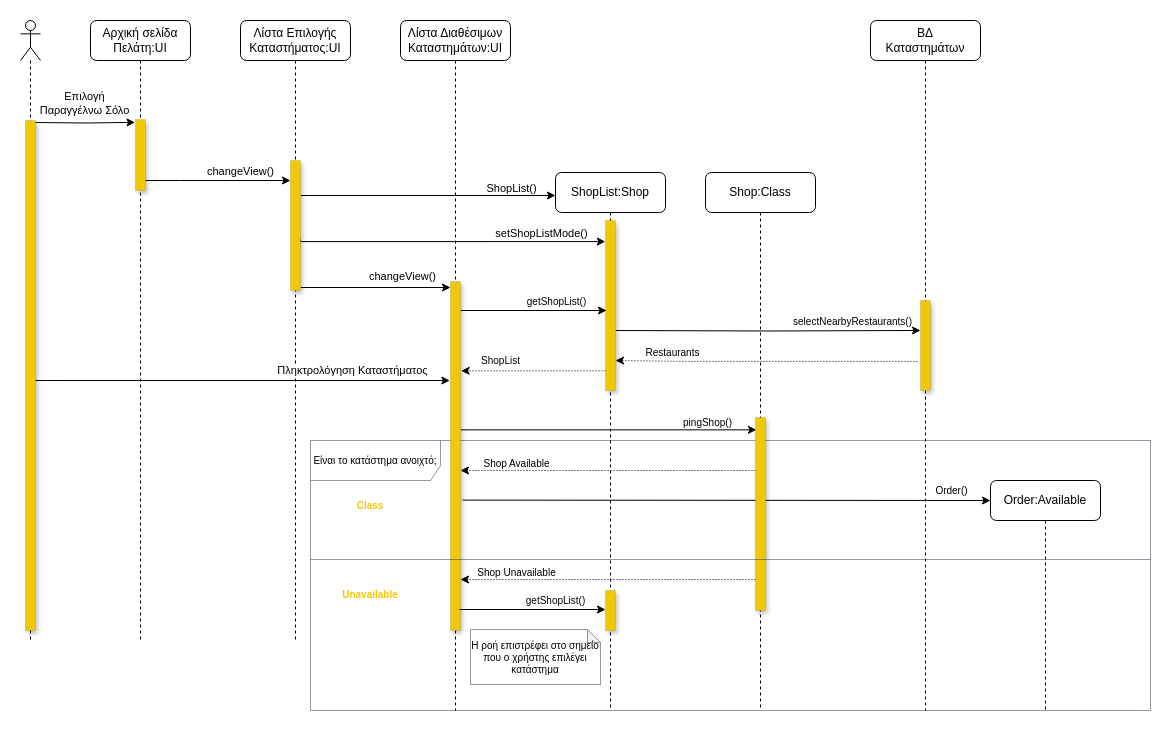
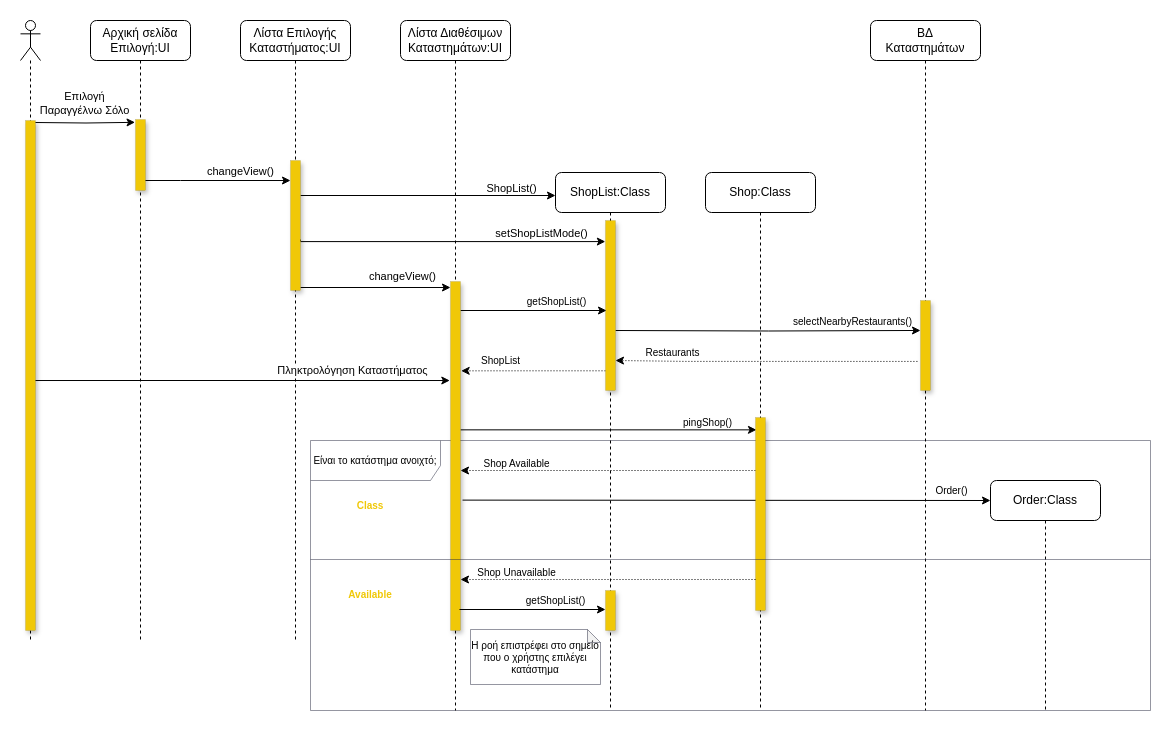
  <mxCell id="0" />
  <mxCell id="1" parent="0" />
  <mxCell id="2" value="Είναι το κατάστημα ανοιχτό;" style="shape=umlFrame;whiteSpace=wrap;html=1;fontSize=10;width=130;height=40;strokeWidth=0.5;strokeColor=#2B2D42;" vertex="1" parent="1"><mxGeometry x="310" y="440" width="840" height="270" as="geometry" /></mxCell>
  <mxCell id="3" value="" style="shape=umlLifeline;participant=umlActor;perimeter=lifelinePerimeter;whiteSpace=wrap;html=1;container=1;collapsible=0;recursiveResize=0;verticalAlign=top;spacingTop=36;outlineConnect=0;" parent="1" vertex="1"><mxGeometry y="20" width="20" height="620" as="geometry" x="20" /></mxCell>
  <mxCell id="4" value="" style="points=[];perimeter=orthogonalPerimeter;rounded=0;shadow=1;strokeWidth=0;fillColor=#F0C808;strokeColor=default;dashed=1;dashPattern=1 4;" parent="3" vertex="1"><mxGeometry x="5" y="100" width="10" height="510" as="geometry" /></mxCell>
- <mxCell id="5" value="Αρχική σελίδα Πελάτη:UI" style="shape=umlLifeline;perimeter=lifelinePerimeter;whiteSpace=wrap;html=1;container=1;collapsible=0;recursiveResize=0;outlineConnect=0;glass=0;rounded=1;" parent="1" vertex="1"><mxGeometry x="90" y="20" width="100" height="620" as="geometry" /></mxCell>
+ <mxCell id="5" value="Αρχική σελίδα Επιλογή:UI" style="shape=umlLifeline;perimeter=lifelinePerimeter;whiteSpace=wrap;html=1;container=1;collapsible=0;recursiveResize=0;outlineConnect=0;glass=0;rounded=1;" parent="1" vertex="1"><mxGeometry x="90" y="20" width="100" height="620" as="geometry" /></mxCell>
  <mxCell id="6" value="" style="html=1;points=[];perimeter=orthogonalPerimeter;fillColor=#F0C808;strokeColor=default;shadow=1;dashed=1;dashPattern=1 4;strokeWidth=0;" parent="5" vertex="1"><mxGeometry x="45" y="99" width="10" height="71" as="geometry" /></mxCell>
- <mxCell id="7" value="ShopList:Shop" style="shape=umlLifeline;perimeter=lifelinePerimeter;whiteSpace=wrap;html=1;container=0;collapsible=0;recursiveResize=0;outlineConnect=0;glass=0;rounded=1;" parent="1" vertex="1"><mxGeometry x="555" y="172" width="110" height="538" as="geometry" /></mxCell>
+ <mxCell id="7" value="ShopList:Class" style="shape=umlLifeline;perimeter=lifelinePerimeter;whiteSpace=wrap;html=1;container=0;collapsible=0;recursiveResize=0;outlineConnect=0;glass=0;rounded=1;" parent="1" vertex="1"><mxGeometry x="555" y="172" width="110" height="538" as="geometry" /></mxCell>
  <mxCell id="8" value="ΒΔ &lt;br&gt;Καταστημάτων" style="shape=umlLifeline;perimeter=lifelinePerimeter;whiteSpace=wrap;html=1;container=0;collapsible=0;recursiveResize=0;outlineConnect=0;glass=0;rounded=1;" parent="1" vertex="1"><mxGeometry x="870" y="20" width="110" height="690" as="geometry" /></mxCell>
  <mxCell id="9" style="edgeStyle=orthogonalEdgeStyle;rounded=0;orthogonalLoop=1;jettySize=auto;html=1;entryX=-0.046;entryY=0.04;entryDx=0;entryDy=0;entryPerimeter=0;" parent="1" target="6" edge="1"><mxGeometry relative="1" as="geometry"><mxPoint x="35" y="122" as="sourcePoint" /><Array as="points" /></mxGeometry></mxCell>
  <mxCell id="10" value="Επιλογή &lt;br&gt;Παραγγέλνω Σόλο" style="edgeLabel;html=1;align=center;verticalAlign=middle;resizable=0;points=[];" vertex="1" connectable="0" parent="9"><mxGeometry x="-0.143" y="2" relative="1" as="geometry"><mxPoint x="5" y="-18" as="offset" /></mxGeometry></mxCell>
  <mxCell id="11" style="edgeStyle=orthogonalEdgeStyle;rounded=0;orthogonalLoop=1;jettySize=auto;html=1;entryX=0;entryY=0.333;entryDx=0;entryDy=0;entryPerimeter=0;" edge="1" parent="1" target="36"><mxGeometry relative="1" as="geometry"><mxPoint x="615" y="330" as="sourcePoint" /><mxPoint x="755" y="330.04" as="targetPoint" /><Array as="points" /></mxGeometry></mxCell>
  <mxCell id="12" value="&lt;font style=&quot;font-size: 10px;&quot;&gt;selectNearbyRestaurants()&lt;/font&gt;" style="edgeLabel;html=1;align=center;verticalAlign=middle;resizable=0;points=[];" vertex="1" connectable="0" parent="11"><mxGeometry x="-0.348" y="1" relative="1" as="geometry"><mxPoint x="136" y="-9" as="offset" /></mxGeometry></mxCell>
  <mxCell id="13" style="edgeStyle=orthogonalEdgeStyle;rounded=0;orthogonalLoop=1;jettySize=auto;html=1;entryX=1.067;entryY=0.256;entryDx=0;entryDy=0;entryPerimeter=0;fontSize=10;dashed=1;dashPattern=1 2;" edge="1" parent="1" source="14" target="28"><mxGeometry relative="1" as="geometry"><Array as="points"><mxPoint x="533" y="370" /></Array></mxGeometry></mxCell>
  <mxCell id="14" value="" style="html=1;points=[];perimeter=orthogonalPerimeter;fillColor=#F0C808;strokeColor=default;shadow=1;dashed=1;dashPattern=1 4;strokeWidth=0;" parent="1" vertex="1"><mxGeometry x="605" y="220" width="10" height="170" as="geometry" /></mxCell>
  <mxCell id="15" value="Λίστα Επιλογής Καταστήματος:UI" style="shape=umlLifeline;perimeter=lifelinePerimeter;whiteSpace=wrap;html=1;container=0;collapsible=0;recursiveResize=0;outlineConnect=0;glass=0;rounded=1;" vertex="1" parent="1"><mxGeometry x="240" y="20" width="110" height="620" as="geometry" /></mxCell>
  <mxCell id="16" value="Λίστα Διαθέσιμων Καταστημάτων:UI" style="shape=umlLifeline;perimeter=lifelinePerimeter;whiteSpace=wrap;html=1;container=0;collapsible=0;recursiveResize=0;outlineConnect=0;glass=0;rounded=1;" vertex="1" parent="1"><mxGeometry x="400" y="20" width="110" height="690" as="geometry" /></mxCell>
  <mxCell id="17" style="edgeStyle=orthogonalEdgeStyle;rounded=0;orthogonalLoop=1;jettySize=auto;html=1;fontSize=11;" edge="1" parent="1" source="23"><mxGeometry relative="1" as="geometry"><mxPoint x="555" y="195" as="targetPoint" /><Array as="points"><mxPoint x="550" y="195" /><mxPoint x="550" y="195" /></Array></mxGeometry></mxCell>
  <mxCell id="18" value="ShopList()" style="edgeLabel;html=1;align=center;verticalAlign=middle;resizable=0;points=[];fontSize=11;" vertex="1" connectable="0" parent="17"><mxGeometry x="0.739" y="1" relative="1" as="geometry"><mxPoint x="-12" y="-7" as="offset" /></mxGeometry></mxCell>
  <mxCell id="19" style="edgeStyle=orthogonalEdgeStyle;rounded=0;orthogonalLoop=1;jettySize=auto;html=1;fontSize=11;" edge="1" parent="1" source="23"><mxGeometry relative="1" as="geometry"><mxPoint x="450" y="287" as="targetPoint" /><Array as="points"><mxPoint x="450" y="287" /></Array></mxGeometry></mxCell>
  <mxCell id="20" value="changeView()" style="edgeLabel;html=1;align=center;verticalAlign=middle;resizable=0;points=[];fontSize=11;" vertex="1" connectable="0" parent="19"><mxGeometry x="0.11" y="-1" relative="1" as="geometry"><mxPoint x="18" y="-13" as="offset" /></mxGeometry></mxCell>
  <mxCell id="21" style="edgeStyle=orthogonalEdgeStyle;rounded=0;orthogonalLoop=1;jettySize=auto;html=1;fontSize=11;entryX=-0.015;entryY=0.124;entryDx=0;entryDy=0;entryPerimeter=0;" edge="1" parent="1" target="14"><mxGeometry relative="1" as="geometry"><mxPoint x="300" y="239" as="sourcePoint" /><mxPoint x="600" y="241" as="targetPoint" /><Array as="points"><mxPoint x="300" y="241" /></Array></mxGeometry></mxCell>
  <mxCell id="22" value="setShopListMode()" style="edgeLabel;html=1;align=center;verticalAlign=middle;resizable=0;points=[];fontSize=11;" vertex="1" connectable="0" parent="21"><mxGeometry x="0.66" relative="1" as="geometry"><mxPoint x="-12" y="-9" as="offset" /></mxGeometry></mxCell>
  <mxCell id="23" value="" style="html=1;points=[];perimeter=orthogonalPerimeter;fillColor=#F0C808;strokeColor=default;shadow=1;dashed=1;dashPattern=1 4;strokeWidth=0;" vertex="1" parent="1"><mxGeometry x="290" y="160" width="10" height="130" as="geometry" /></mxCell>
  <mxCell id="24" style="edgeStyle=orthogonalEdgeStyle;rounded=0;orthogonalLoop=1;jettySize=auto;html=1;fontSize=10;" edge="1" parent="1" source="28"><mxGeometry relative="1" as="geometry"><mxPoint x="606" y="310" as="targetPoint" /><Array as="points"><mxPoint x="606" y="310" /></Array></mxGeometry></mxCell>
  <mxCell id="25" value="getShopList()" style="edgeLabel;html=1;align=center;verticalAlign=middle;resizable=0;points=[];fontSize=10;" vertex="1" connectable="0" parent="24"><mxGeometry x="0.15" y="1" relative="1" as="geometry"><mxPoint x="11" y="-9" as="offset" /></mxGeometry></mxCell>
  <mxCell id="26" style="edgeStyle=orthogonalEdgeStyle;rounded=0;orthogonalLoop=1;jettySize=auto;html=1;entryX=0.096;entryY=0.064;entryDx=0;entryDy=0;entryPerimeter=0;fontSize=10;" edge="1" parent="1" source="28" target="43"><mxGeometry relative="1" as="geometry"><Array as="points"><mxPoint x="455" y="430" /><mxPoint x="455" y="430" /></Array></mxGeometry></mxCell>
  <mxCell id="27" value="pingShop()" style="edgeLabel;html=1;align=center;verticalAlign=middle;resizable=0;points=[];fontSize=10;" vertex="1" connectable="0" parent="26"><mxGeometry x="0.175" y="2" relative="1" as="geometry"><mxPoint x="72" y="-6" as="offset" /></mxGeometry></mxCell>
  <mxCell id="28" value="" style="html=1;points=[];perimeter=orthogonalPerimeter;fillColor=#F0C808;strokeColor=default;shadow=1;dashed=1;dashPattern=1 4;strokeWidth=0;" vertex="1" parent="1"><mxGeometry x="450" y="281" width="10" height="349" as="geometry" /></mxCell>
  <mxCell id="29" style="edgeStyle=orthogonalEdgeStyle;rounded=0;orthogonalLoop=1;jettySize=auto;html=1;entryX=0;entryY=0.154;entryDx=0;entryDy=0;entryPerimeter=0;fontSize=11;" edge="1" parent="1" source="6" target="23"><mxGeometry relative="1" as="geometry"><Array as="points"><mxPoint x="180" y="180" /><mxPoint x="180" y="180" /></Array></mxGeometry></mxCell>
  <mxCell id="30" value="changeView()" style="edgeLabel;html=1;align=center;verticalAlign=middle;resizable=0;points=[];fontSize=11;" vertex="1" connectable="0" parent="29"><mxGeometry x="0.401" relative="1" as="geometry"><mxPoint x="-7" y="-10" as="offset" /></mxGeometry></mxCell>
  <mxCell id="31" style="edgeStyle=orthogonalEdgeStyle;rounded=0;orthogonalLoop=1;jettySize=auto;html=1;fontSize=11;entryX=-0.069;entryY=0.329;entryDx=0;entryDy=0;entryPerimeter=0;" edge="1" parent="1"><mxGeometry relative="1" as="geometry"><mxPoint x="35" y="380.024" as="sourcePoint" /><mxPoint x="449.31" y="380.021" as="targetPoint" /><Array as="points"><mxPoint x="140" y="380" /><mxPoint x="140" y="380" /></Array></mxGeometry></mxCell>
  <mxCell id="32" value="Πληκτρολόγηση Καταστήματος" style="edgeLabel;html=1;align=center;verticalAlign=middle;resizable=0;points=[];fontSize=11;" vertex="1" connectable="0" parent="31"><mxGeometry x="0.572" y="2" relative="1" as="geometry"><mxPoint x="-10" y="-9" as="offset" /></mxGeometry></mxCell>
  <mxCell id="33" style="edgeStyle=orthogonalEdgeStyle;rounded=0;orthogonalLoop=1;jettySize=auto;html=1;fontSize=10;dashed=1;dashPattern=1 2;exitX=-0.309;exitY=0.677;exitDx=0;exitDy=0;exitPerimeter=0;" edge="1" parent="1" source="36"><mxGeometry relative="1" as="geometry"><mxPoint x="755" y="360" as="sourcePoint" /><mxPoint x="615" y="360" as="targetPoint" /><Array as="points"><mxPoint x="685" y="361" /></Array></mxGeometry></mxCell>
  <mxCell id="34" value="Restaurants" style="edgeLabel;html=1;align=center;verticalAlign=middle;resizable=0;points=[];fontSize=10;" vertex="1" connectable="0" parent="33"><mxGeometry x="0.081" y="-1" relative="1" as="geometry"><mxPoint x="-82" y="-8" as="offset" /></mxGeometry></mxCell>
  <mxCell id="35" value="ShopList" style="edgeLabel;html=1;align=center;verticalAlign=middle;resizable=0;points=[];fontSize=10;" vertex="1" connectable="0" parent="33"><mxGeometry x="0.081" y="-1" relative="1" as="geometry"><mxPoint x="-254" as="offset" /></mxGeometry></mxCell>
  <mxCell id="36" value="" style="html=1;points=[];perimeter=orthogonalPerimeter;fillColor=#F0C808;strokeColor=default;shadow=1;dashed=1;dashPattern=1 4;strokeWidth=0;" vertex="1" parent="1"><mxGeometry x="920" y="300" width="10" height="90" as="geometry" /></mxCell>
  <mxCell id="37" value="Shop:Class" style="shape=umlLifeline;perimeter=lifelinePerimeter;whiteSpace=wrap;html=1;container=0;collapsible=0;recursiveResize=0;outlineConnect=0;glass=0;rounded=1;" vertex="1" parent="1"><mxGeometry x="705" y="172" width="110" height="538" as="geometry" /></mxCell>
  <mxCell id="38" style="edgeStyle=orthogonalEdgeStyle;rounded=0;orthogonalLoop=1;jettySize=auto;html=1;fontSize=10;dashed=1;dashPattern=1 2;" edge="1" parent="1" source="43"><mxGeometry relative="1" as="geometry"><mxPoint x="460" y="470" as="targetPoint" /><Array as="points"><mxPoint x="460" y="470" /></Array></mxGeometry></mxCell>
  <mxCell id="39" value="Shop Available" style="edgeLabel;html=1;align=center;verticalAlign=middle;resizable=0;points=[];fontSize=10;" vertex="1" connectable="0" parent="38"><mxGeometry x="-0.649" y="1" relative="1" as="geometry"><mxPoint x="-188" y="-9" as="offset" /></mxGeometry></mxCell>
- <mxCell id="40" value="Order:Available" style="shape=umlLifeline;perimeter=lifelinePerimeter;whiteSpace=wrap;html=1;container=0;collapsible=0;recursiveResize=0;outlineConnect=0;glass=0;rounded=1;" vertex="1" parent="1"><mxGeometry x="990" y="480" width="110" height="230" as="geometry" /></mxCell>
+ <mxCell id="40" value="Order:Class" style="shape=umlLifeline;perimeter=lifelinePerimeter;whiteSpace=wrap;html=1;container=0;collapsible=0;recursiveResize=0;outlineConnect=0;glass=0;rounded=1;" vertex="1" parent="1"><mxGeometry x="990" y="480" width="110" height="230" as="geometry" /></mxCell>
  <mxCell id="41" value="" style="endArrow=classic;html=1;rounded=0;fontSize=10;exitX=1.204;exitY=0.878;exitDx=0;exitDy=0;exitPerimeter=0;" edge="1" parent="1"><mxGeometry width="50" height="50" relative="1" as="geometry"><mxPoint x="462.04" y="499.622" as="sourcePoint" /><mxPoint x="990" y="500" as="targetPoint" /></mxGeometry></mxCell>
  <mxCell id="42" value="Order()" style="edgeLabel;html=1;align=center;verticalAlign=middle;resizable=0;points=[];fontSize=10;" vertex="1" connectable="0" parent="41"><mxGeometry x="0.63" y="1" relative="1" as="geometry"><mxPoint x="58" y="-9" as="offset" /></mxGeometry></mxCell>
  <mxCell id="43" value="" style="html=1;points=[];perimeter=orthogonalPerimeter;fillColor=#F0C808;strokeColor=default;shadow=1;dashed=1;dashPattern=1 4;strokeWidth=0;" vertex="1" parent="1"><mxGeometry x="755" y="417" width="10" height="193" as="geometry" /></mxCell>
  <mxCell id="44" value="&lt;font color=&quot;#f0c808&quot;&gt;&lt;b&gt;Class&lt;/b&gt;&lt;/font&gt;" style="text;html=1;strokeColor=none;fillColor=none;align=center;verticalAlign=middle;whiteSpace=wrap;rounded=0;fontSize=10;" vertex="1" parent="1"><mxGeometry x="340" y="490" width="60" height="30" as="geometry" /></mxCell>
- <mxCell id="45" value="&lt;font color=&quot;#f0c808&quot;&gt;&lt;b&gt;Unavailable&lt;/b&gt;&lt;/font&gt;" style="text;html=1;strokeColor=none;fillColor=none;align=center;verticalAlign=middle;whiteSpace=wrap;rounded=0;fontSize=10;" vertex="1" parent="1"><mxGeometry x="340" y="579" width="60" height="30" as="geometry" /></mxCell>
+ <mxCell id="45" value="&lt;font color=&quot;#f0c808&quot;&gt;&lt;b&gt;Available&lt;/b&gt;&lt;/font&gt;" style="text;html=1;strokeColor=none;fillColor=none;align=center;verticalAlign=middle;whiteSpace=wrap;rounded=0;fontSize=10;" vertex="1" parent="1"><mxGeometry x="340" y="579" width="60" height="30" as="geometry" /></mxCell>
  <mxCell id="46" style="edgeStyle=orthogonalEdgeStyle;rounded=0;orthogonalLoop=1;jettySize=auto;html=1;fontSize=10;dashed=1;dashPattern=1 2;" edge="1" parent="1"><mxGeometry relative="1" as="geometry"><mxPoint x="755" y="579" as="sourcePoint" /><mxPoint x="460" y="579" as="targetPoint" /><Array as="points"><mxPoint x="460" y="579" /></Array></mxGeometry></mxCell>
  <mxCell id="47" value="Shop Unavailable" style="edgeLabel;html=1;align=center;verticalAlign=middle;resizable=0;points=[];fontSize=10;" vertex="1" connectable="0" parent="46"><mxGeometry x="-0.649" y="1" relative="1" as="geometry"><mxPoint x="-188" y="-9" as="offset" /></mxGeometry></mxCell>
  <mxCell id="48" value="" style="line;strokeWidth=0.5;fillColor=none;align=left;verticalAlign=middle;spacingTop=-1;spacingLeft=3;spacingRight=3;rotatable=0;labelPosition=right;points=[];portConstraint=eastwest;fontSize=10;strokeColor=#2B2D42;" vertex="1" parent="1"><mxGeometry x="310" y="555" width="840" height="8" as="geometry" /></mxCell>
  <mxCell id="49" value="" style="html=1;points=[];perimeter=orthogonalPerimeter;fillColor=#F0C808;strokeColor=default;shadow=1;dashed=1;dashPattern=1 4;strokeWidth=0;" vertex="1" parent="1"><mxGeometry x="605" y="590" width="10" height="40" as="geometry" /></mxCell>
  <mxCell id="50" style="edgeStyle=orthogonalEdgeStyle;rounded=0;orthogonalLoop=1;jettySize=auto;html=1;fontSize=10;" edge="1" parent="1"><mxGeometry relative="1" as="geometry"><mxPoint x="459" y="609" as="sourcePoint" /><mxPoint x="605" y="609" as="targetPoint" /><Array as="points"><mxPoint x="605" y="609" /></Array></mxGeometry></mxCell>
  <mxCell id="51" value="getShopList()" style="edgeLabel;html=1;align=center;verticalAlign=middle;resizable=0;points=[];fontSize=10;" vertex="1" connectable="0" parent="50"><mxGeometry x="0.15" y="1" relative="1" as="geometry"><mxPoint x="11" y="-9" as="offset" /></mxGeometry></mxCell>
  <mxCell id="52" value="&lt;font color=&quot;#000000&quot;&gt;Η ροή επιστρέφει στο σημείο που ο χρήστης επιλέγει κατάστημα&lt;/font&gt;" style="shape=note;whiteSpace=wrap;html=1;backgroundOutline=1;darkOpacity=0.05;fontSize=10;fontColor=#F0C808;strokeColor=#2B2D42;strokeWidth=0.5;size=13;" vertex="1" parent="1"><mxGeometry x="470" y="629" width="130" height="55" as="geometry" /></mxCell>
